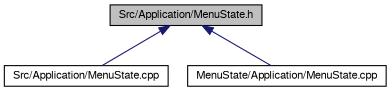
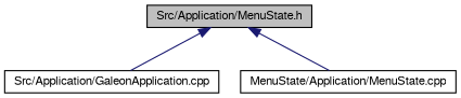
  digraph {
    node [color=black fillcolor=white fontname=FreeSans fontsize=10 shape=record style=filled]
    edge [color=midnightblue dir=back fontname=FreeSans fontsize=10 labelfontname=FreeSans labelfontsize=10 style=solid]
    n1 [fillcolor=grey75 fontcolor=black height=0.2 label="Src/Application/MenuState.h" width=0.4]
-   n2 [height=0.2 label="Src/Application/MenuState.cpp" width=0.4]
+   n2 [height=0.2 label="Src/Application/GaleonApplication.cpp" width=0.4]
    n3 [height=0.2 label="MenuState/Application/MenuState.cpp" width=0.4]
    n1 -> n2
    n1 -> n3
  }
